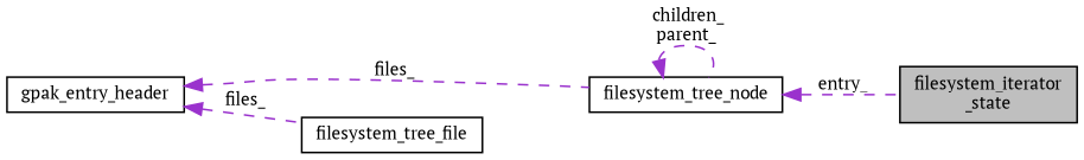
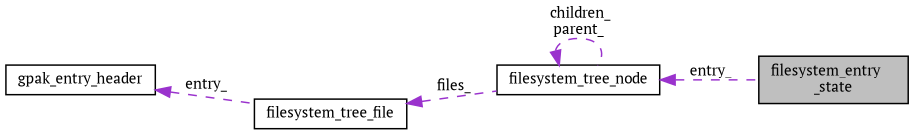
  digraph {
    fontname="PT Serif"
    rankdir=LR
    node [color=black fillcolor=white fontname="PT Serif" fontsize=10 shape=record style=filled]
    edge [color=darkorchid3 dir=back fontname="PT Serif" fontsize=10 labelfontname=Helvetica labelfontsize=10 style=dashed]
-   n1 [fillcolor=grey75 fontcolor=black height=0.2 label="filesystem_iterator\l_state" width=0.4]
+   n1 [fillcolor=grey75 fontcolor=black height=0.2 label="filesystem_entry\l_state" width=0.4]
    n2 [height=0.2 label=filesystem_tree_node width=0.4]
    n3 [height=0.2 label=filesystem_tree_file width=0.4]
    n4 [height=0.2 label=gpak_entry_header width=0.4]
    n2 -> n1 [label=" entry_"]
    n2 -> n2 [label=" children_\nparent_"]
-   n4 -> n2 [label=" files_"]
-   n4 -> n3 [label=" files_"]
+   n3 -> n2 [label=" files_"]
+   n4 -> n3 [label=" entry_"]
  }
